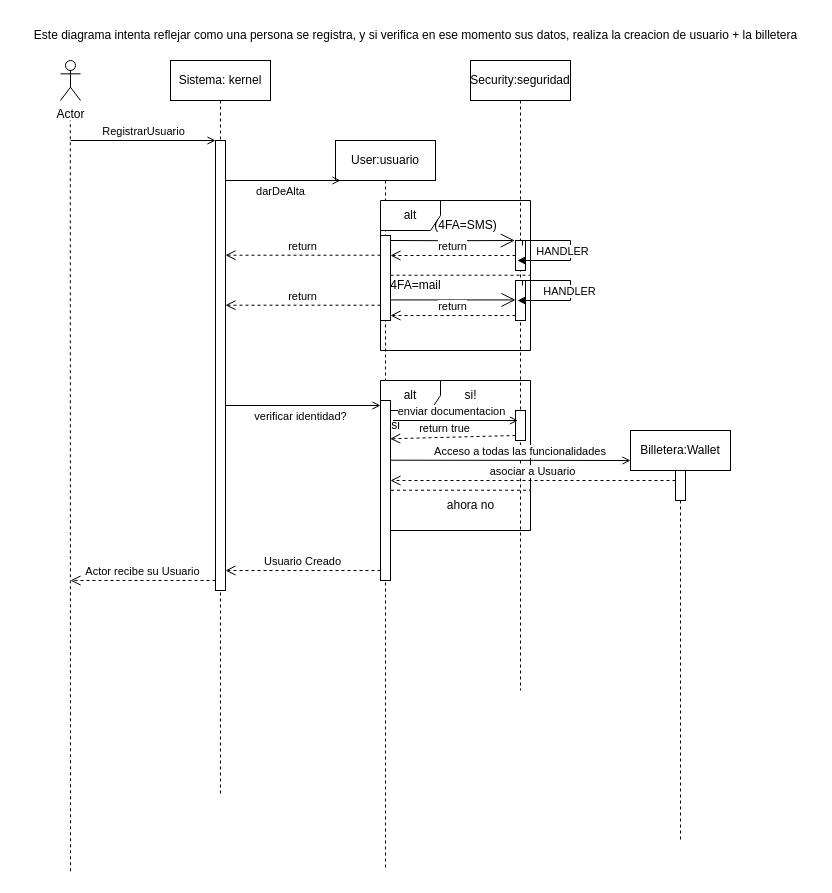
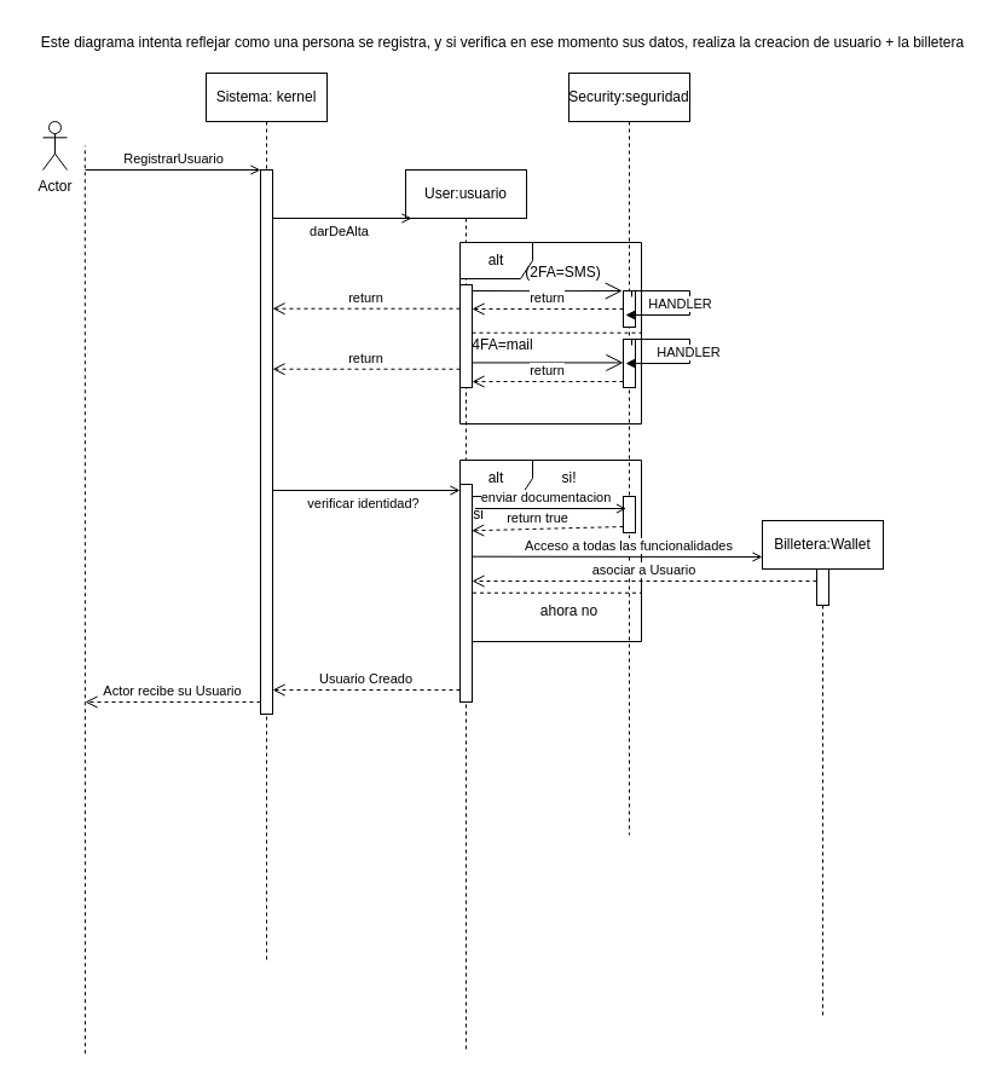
  <mxCell id="0" />
  <mxCell id="1" parent="0" />
  <mxCell id="2" value="Sistema: kernel" style="shape=umlLifeline;perimeter=lifelinePerimeter;whiteSpace=wrap;html=1;container=0;dropTarget=0;collapsible=0;recursiveResize=0;outlineConnect=0;portConstraint=eastwest;newEdgeStyle={&quot;edgeStyle&quot;:&quot;elbowEdgeStyle&quot;,&quot;elbow&quot;:&quot;vertical&quot;,&quot;curved&quot;:0,&quot;rounded&quot;:0};" parent="1" vertex="1"><mxGeometry x="170" y="60" width="100" height="735" as="geometry" /></mxCell>
  <mxCell id="3" value="" style="html=1;points=[[0,0,0,0,5],[0,1,0,0,-5],[1,0,0,0,5],[1,1,0,0,-5]];perimeter=orthogonalPerimeter;outlineConnect=0;targetShapes=umlLifeline;portConstraint=eastwest;newEdgeStyle={&quot;curved&quot;:0,&quot;rounded&quot;:0};" parent="2" vertex="1"><mxGeometry x="45" y="80" width="10" height="450" as="geometry" /></mxCell>
  <mxCell id="4" value="Security:seguridad" style="shape=umlLifeline;perimeter=lifelinePerimeter;whiteSpace=wrap;html=1;container=0;dropTarget=0;collapsible=0;recursiveResize=0;outlineConnect=0;portConstraint=eastwest;newEdgeStyle={&quot;edgeStyle&quot;:&quot;elbowEdgeStyle&quot;,&quot;elbow&quot;:&quot;vertical&quot;,&quot;curved&quot;:0,&quot;rounded&quot;:0};" parent="1" vertex="1"><mxGeometry x="470" y="60" width="100" height="630" as="geometry" /></mxCell>
  <mxCell id="5" value="" style="html=1;points=[[0,0,0,0,5],[0,1,0,0,-5],[1,0,0,0,5],[1,1,0,0,-5]];perimeter=orthogonalPerimeter;outlineConnect=0;targetShapes=umlLifeline;portConstraint=eastwest;newEdgeStyle={&quot;curved&quot;:0,&quot;rounded&quot;:0};" parent="4" vertex="1"><mxGeometry x="45" y="220" width="10" height="40" as="geometry" /></mxCell>
  <mxCell id="6" value="" style="html=1;points=[[0,0,0,0,5],[0,1,0,0,-5],[1,0,0,0,5],[1,1,0,0,-5]];perimeter=orthogonalPerimeter;outlineConnect=0;targetShapes=umlLifeline;portConstraint=eastwest;newEdgeStyle={&quot;curved&quot;:0,&quot;rounded&quot;:0};" parent="4" vertex="1"><mxGeometry x="45" y="350" width="10" height="30" as="geometry" /></mxCell>
  <mxCell id="7" value="RegistrarUsuario" style="html=1;verticalAlign=bottom;endArrow=open;curved=0;rounded=0;endFill=0;" parent="1" edge="1"><mxGeometry width="80" relative="1" as="geometry"><mxPoint x="70" y="140" as="sourcePoint" /><mxPoint x="215" y="140" as="targetPoint" /></mxGeometry></mxCell>
  <mxCell id="8" value="User:usuario" style="shape=umlLifeline;perimeter=lifelinePerimeter;whiteSpace=wrap;html=1;container=1;dropTarget=0;collapsible=0;recursiveResize=0;outlineConnect=0;portConstraint=eastwest;newEdgeStyle={&quot;curved&quot;:0,&quot;rounded&quot;:0};" parent="1" vertex="1"><mxGeometry x="335" y="140" width="100" height="730" as="geometry" /></mxCell>
  <mxCell id="9" value="" style="html=1;points=[[0,0,0,0,5],[0,1,0,0,-5],[1,0,0,0,5],[1,1,0,0,-5]];perimeter=orthogonalPerimeter;outlineConnect=0;targetShapes=umlLifeline;portConstraint=eastwest;newEdgeStyle={&quot;curved&quot;:0,&quot;rounded&quot;:0};" parent="8" vertex="1"><mxGeometry x="45" y="95" width="10" height="85" as="geometry" /></mxCell>
  <mxCell id="10" value="darDeAlta" style="html=1;verticalAlign=bottom;endArrow=open;curved=0;rounded=0;endFill=0;" parent="1" edge="1"><mxGeometry x="-0.036" y="-20" width="80" relative="1" as="geometry"><mxPoint x="225" y="180" as="sourcePoint" /><mxPoint x="340" y="180" as="targetPoint" /><mxPoint as="offset" /></mxGeometry></mxCell>
  <mxCell id="11" value="alt" style="shape=umlFrame;whiteSpace=wrap;html=1;pointerEvents=0;" parent="1" vertex="1"><mxGeometry x="380" y="200" width="150" height="150" as="geometry" /></mxCell>
  <mxCell id="12" value="" style="endArrow=open;endFill=1;endSize=12;html=1;rounded=0;entryX=-0.26;entryY=0.493;entryDx=0;entryDy=0;entryPerimeter=0;" parent="1" source="23" edge="1"><mxGeometry width="160" relative="1" as="geometry"><mxPoint x="393.8" y="254.8" as="sourcePoint" /><mxPoint x="516.2" y="254.8" as="targetPoint" /></mxGeometry></mxCell>
- <mxCell id="13" value="(4FA=SMS)" style="text;html=1;align=center;verticalAlign=middle;resizable=0;points=[];autosize=1;strokeColor=none;fillColor=none;" parent="1" vertex="1"><mxGeometry x="420" y="210" width="90" height="30" as="geometry" /></mxCell>
+ <mxCell id="13" value="(2FA=SMS)" style="text;html=1;align=center;verticalAlign=middle;resizable=0;points=[];autosize=1;strokeColor=none;fillColor=none;" parent="1" vertex="1"><mxGeometry x="420" y="210" width="90" height="30" as="geometry" /></mxCell>
  <mxCell id="14" value="4FA=mail" style="text;html=1;align=center;verticalAlign=middle;resizable=0;points=[];autosize=1;strokeColor=none;fillColor=none;" parent="1" vertex="1"><mxGeometry x="380" y="270" width="70" height="30" as="geometry" /></mxCell>
  <mxCell id="15" value="" style="endArrow=open;endFill=1;endSize=12;html=1;rounded=0;exitX=1;exitY=1;exitDx=0;exitDy=-5;exitPerimeter=0;" parent="1" edge="1"><mxGeometry width="160" relative="1" as="geometry"><mxPoint x="390" y="299.43" as="sourcePoint" /><mxPoint x="515" y="299.43" as="targetPoint" /></mxGeometry></mxCell>
  <mxCell id="16" value="Este diagrama intenta reflejar como una persona se registra, y si verifica en ese momento sus datos, realiza la creacion de usuario + la billetera" style="text;html=1;align=center;verticalAlign=middle;resizable=0;points=[];autosize=1;strokeColor=none;fillColor=none;" parent="1" vertex="1"><mxGeometry x="20" width="790" height="30" as="geometry" y="20" /></mxCell>
- <mxCell id="17" value="Actor" style="shape=umlActor;verticalLabelPosition=bottom;verticalAlign=top;html=1;outlineConnect=0;" parent="1" vertex="1"><mxGeometry x="60" y="60" width="20" height="40" as="geometry" /></mxCell>
+ <mxCell id="17" value="Actor" style="shape=umlActor;verticalLabelPosition=bottom;verticalAlign=top;html=1;outlineConnect=0;" parent="1" vertex="1"><mxGeometry x="35" y="100" width="20" height="40" as="geometry" /></mxCell>
  <mxCell id="18" value="" style="endArrow=none;dashed=1;html=1;rounded=0;" parent="1" edge="1"><mxGeometry width="50" height="50" relative="1" as="geometry"><mxPoint x="70" y="870.741" as="sourcePoint" /><mxPoint x="69.8" y="120" as="targetPoint" /></mxGeometry></mxCell>
  <mxCell id="19" value="" style="endArrow=none;dashed=1;html=1;rounded=0;" parent="1" edge="1"><mxGeometry width="50" height="50" relative="1" as="geometry"><mxPoint x="390" y="274.71" as="sourcePoint" /><mxPoint x="529.5" y="274.71" as="targetPoint" /></mxGeometry></mxCell>
  <mxCell id="20" value="" style="endArrow=classic;html=1;rounded=0;strokeColor=default;edgeStyle=orthogonalEdgeStyle;exitX=1;exitY=0;exitDx=0;exitDy=5;exitPerimeter=0;" parent="1" edge="1"><mxGeometry width="50" height="50" relative="1" as="geometry"><mxPoint x="522" y="285" as="sourcePoint" /><mxPoint x="517" y="300" as="targetPoint" /><Array as="points"><mxPoint x="522" y="280" /><mxPoint x="570" y="280" /><mxPoint x="570" y="300" /></Array></mxGeometry></mxCell>
  <mxCell id="21" value="HANDLER" style="edgeLabel;html=1;align=center;verticalAlign=middle;resizable=0;points=[];" parent="20" vertex="1" connectable="0"><mxGeometry x="-0.484" relative="1" as="geometry"><mxPoint x="18" y="10" as="offset" /></mxGeometry></mxCell>
  <mxCell id="22" value="" style="endArrow=open;endFill=1;endSize=12;html=1;rounded=0;entryX=-0.26;entryY=0.493;entryDx=0;entryDy=0;entryPerimeter=0;exitX=1;exitY=0;exitDx=0;exitDy=5;exitPerimeter=0;" parent="1" edge="1" source="9"><mxGeometry width="160" relative="1" as="geometry"><mxPoint x="395.7" y="240.01" as="sourcePoint" /><mxPoint x="514.3" y="240" as="targetPoint" /><Array as="points"><mxPoint x="451.9" y="240.21" /></Array></mxGeometry></mxCell>
  <mxCell id="23" value="" style="html=1;points=[[0,0,0,0,5],[0,1,0,0,-5],[1,0,0,0,5],[1,1,0,0,-5]];perimeter=orthogonalPerimeter;outlineConnect=0;targetShapes=umlLifeline;portConstraint=eastwest;newEdgeStyle={&quot;curved&quot;:0,&quot;rounded&quot;:0};" parent="1" vertex="1"><mxGeometry x="515" y="240" width="10" height="30" as="geometry" /></mxCell>
  <mxCell id="24" value="" style="endArrow=classic;html=1;rounded=0;strokeColor=default;edgeStyle=orthogonalEdgeStyle;exitX=1;exitY=0;exitDx=0;exitDy=5;exitPerimeter=0;" parent="1" edge="1"><mxGeometry width="50" height="50" relative="1" as="geometry"><mxPoint x="522" y="245" as="sourcePoint" /><mxPoint x="516.912" y="260" as="targetPoint" /><Array as="points"><mxPoint x="522" y="240" /><mxPoint x="570" y="240" /><mxPoint x="570" y="260" /></Array></mxGeometry></mxCell>
  <mxCell id="25" value="HANDLER" style="edgeLabel;html=1;align=center;verticalAlign=middle;resizable=0;points=[];" parent="24" vertex="1" connectable="0"><mxGeometry x="-0.484" relative="1" as="geometry"><mxPoint x="11" y="10" as="offset" /></mxGeometry></mxCell>
  <mxCell id="26" value="return" style="html=1;verticalAlign=bottom;endArrow=open;dashed=1;endSize=8;curved=0;rounded=0;" parent="1" edge="1" target="9" source="23"><mxGeometry relative="1" as="geometry"><mxPoint x="510" y="254.71" as="sourcePoint" /><mxPoint x="430" y="254.71" as="targetPoint" /><mxPoint as="offset" /></mxGeometry></mxCell>
  <mxCell id="27" value="return" style="html=1;verticalAlign=bottom;endArrow=open;dashed=1;endSize=8;curved=0;rounded=0;" parent="1" edge="1" target="3"><mxGeometry relative="1" as="geometry"><mxPoint x="380" y="254.71" as="sourcePoint" /><mxPoint x="229.912" y="254.71" as="targetPoint" /><mxPoint as="offset" /></mxGeometry></mxCell>
  <mxCell id="28" value="return" style="html=1;verticalAlign=bottom;endArrow=open;dashed=1;endSize=8;curved=0;rounded=0;" parent="1" edge="1" target="3"><mxGeometry relative="1" as="geometry"><mxPoint x="380" y="304.71" as="sourcePoint" /><mxPoint x="229.912" y="304.71" as="targetPoint" /><mxPoint as="offset" /></mxGeometry></mxCell>
  <mxCell id="29" value="verificar identidad?" style="html=1;verticalAlign=bottom;endArrow=open;curved=0;rounded=0;endFill=0;entryX=0;entryY=0;entryDx=0;entryDy=5;entryPerimeter=0;" parent="1" edge="1" target="34" source="3"><mxGeometry x="-0.036" y="-20" width="80" relative="1" as="geometry"><mxPoint x="230" y="390" as="sourcePoint" /><mxPoint x="370" y="390" as="targetPoint" /><mxPoint as="offset" /></mxGeometry></mxCell>
  <mxCell id="30" value="alt" style="shape=umlFrame;whiteSpace=wrap;html=1;pointerEvents=0;" parent="1" vertex="1"><mxGeometry x="380" y="380" width="150" height="150" as="geometry" /></mxCell>
  <mxCell id="31" value="si" style="text;html=1;align=center;verticalAlign=middle;resizable=0;points=[];autosize=1;strokeColor=none;fillColor=none;" parent="1" vertex="1"><mxGeometry x="380" y="410" width="30" height="30" as="geometry" /></mxCell>
  <mxCell id="32" value="" style="endArrow=none;dashed=1;html=1;rounded=0;" parent="1" edge="1"><mxGeometry width="50" height="50" relative="1" as="geometry"><mxPoint x="390.5" y="489.74" as="sourcePoint" /><mxPoint x="530" y="489.74" as="targetPoint" /></mxGeometry></mxCell>
  <mxCell id="33" value="ahora no" style="text;html=1;align=center;verticalAlign=middle;resizable=0;points=[];autosize=1;strokeColor=none;fillColor=none;" parent="1" vertex="1"><mxGeometry x="435" y="490" width="70" height="30" as="geometry" /></mxCell>
  <mxCell id="34" value="" style="html=1;points=[[0,0,0,0,5],[0,1,0,0,-5],[1,0,0,0,5],[1,1,0,0,-5]];perimeter=orthogonalPerimeter;outlineConnect=0;targetShapes=umlLifeline;portConstraint=eastwest;newEdgeStyle={&quot;curved&quot;:0,&quot;rounded&quot;:0};" parent="1" vertex="1"><mxGeometry x="380" y="400" width="10" height="180" as="geometry" /></mxCell>
  <mxCell id="35" value="enviar documentacion" style="html=1;verticalAlign=bottom;endArrow=open;curved=0;rounded=0;endFill=0;" parent="1" edge="1"><mxGeometry x="-0.08" width="80" relative="1" as="geometry"><mxPoint x="392.5" y="420" as="sourcePoint" /><mxPoint x="517.5" y="420" as="targetPoint" /><mxPoint as="offset" /></mxGeometry></mxCell>
  <mxCell id="36" value="return true" style="html=1;verticalAlign=bottom;endArrow=open;dashed=1;endSize=8;curved=0;rounded=0;exitX=0;exitY=1;exitDx=0;exitDy=-5;exitPerimeter=0;entryX=0.322;entryY=0.943;entryDx=0;entryDy=0;entryPerimeter=0;" parent="1" edge="1" target="31" source="6"><mxGeometry x="0.125" relative="1" as="geometry"><mxPoint x="505" y="440" as="sourcePoint" /><mxPoint x="425" y="440" as="targetPoint" /><mxPoint as="offset" /></mxGeometry></mxCell>
  <mxCell id="37" value="Acceso a todas las funcionalidades&amp;nbsp;" style="html=1;verticalAlign=bottom;endArrow=open;curved=0;rounded=0;endFill=0;" parent="1" edge="1"><mxGeometry x="0.091" width="80" relative="1" as="geometry"><mxPoint x="390" y="459.7" as="sourcePoint" /><mxPoint x="630" y="460" as="targetPoint" /><mxPoint as="offset" /></mxGeometry></mxCell>
  <mxCell id="38" value="Billetera:Wallet" style="shape=umlLifeline;perimeter=lifelinePerimeter;whiteSpace=wrap;html=1;container=1;dropTarget=0;collapsible=0;recursiveResize=0;outlineConnect=0;portConstraint=eastwest;newEdgeStyle={&quot;curved&quot;:0,&quot;rounded&quot;:0};" parent="1" vertex="1"><mxGeometry x="630" y="430" width="100" height="410" as="geometry" /></mxCell>
  <mxCell id="39" value="" style="html=1;points=[[0,0,0,0,5],[0,1,0,0,-5],[1,0,0,0,5],[1,1,0,0,-5]];perimeter=orthogonalPerimeter;outlineConnect=0;targetShapes=umlLifeline;portConstraint=eastwest;newEdgeStyle={&quot;curved&quot;:0,&quot;rounded&quot;:0};" parent="38" vertex="1"><mxGeometry x="45" y="40" width="10" height="30" as="geometry" /></mxCell>
  <mxCell id="40" value="asociar a Usuario" style="html=1;verticalAlign=bottom;endArrow=open;dashed=1;endSize=8;curved=0;rounded=0;" parent="1" target="34" edge="1"><mxGeometry x="0.0" relative="1" as="geometry"><mxPoint x="675" y="480" as="sourcePoint" /><mxPoint x="525" y="480" as="targetPoint" /><mxPoint as="offset" /></mxGeometry></mxCell>
  <mxCell id="41" value="Usuario Creado" style="html=1;verticalAlign=bottom;endArrow=open;dashed=1;endSize=8;curved=0;rounded=0;" parent="1" edge="1" target="3"><mxGeometry relative="1" as="geometry"><mxPoint x="380" y="570" as="sourcePoint" /><mxPoint x="230" y="570" as="targetPoint" /><mxPoint as="offset" /></mxGeometry></mxCell>
  <mxCell id="42" value="Actor recibe su Usuario" style="html=1;verticalAlign=bottom;endArrow=open;dashed=1;endSize=8;curved=0;rounded=0;" parent="1" source="3" edge="1"><mxGeometry relative="1" as="geometry"><mxPoint x="210" y="580" as="sourcePoint" /><mxPoint x="70" y="580" as="targetPoint" /><mxPoint as="offset" /></mxGeometry></mxCell>
  <mxCell id="43" value="si!" style="text;html=1;align=center;verticalAlign=middle;resizable=0;points=[];autosize=1;strokeColor=none;fillColor=none;" parent="1" vertex="1"><mxGeometry x="450" y="380" width="40" height="30" as="geometry" /></mxCell>
  <mxCell id="44" value="return" style="html=1;verticalAlign=bottom;endArrow=open;dashed=1;endSize=8;curved=0;rounded=0;exitX=0;exitY=1;exitDx=0;exitDy=-5;exitPerimeter=0;entryX=1;entryY=1;entryDx=0;entryDy=-5;entryPerimeter=0;" edge="1" parent="1" source="5" target="9"><mxGeometry relative="1" as="geometry"><mxPoint x="500" y="310" as="sourcePoint" /><mxPoint x="420" y="310" as="targetPoint" /></mxGeometry></mxCell>
